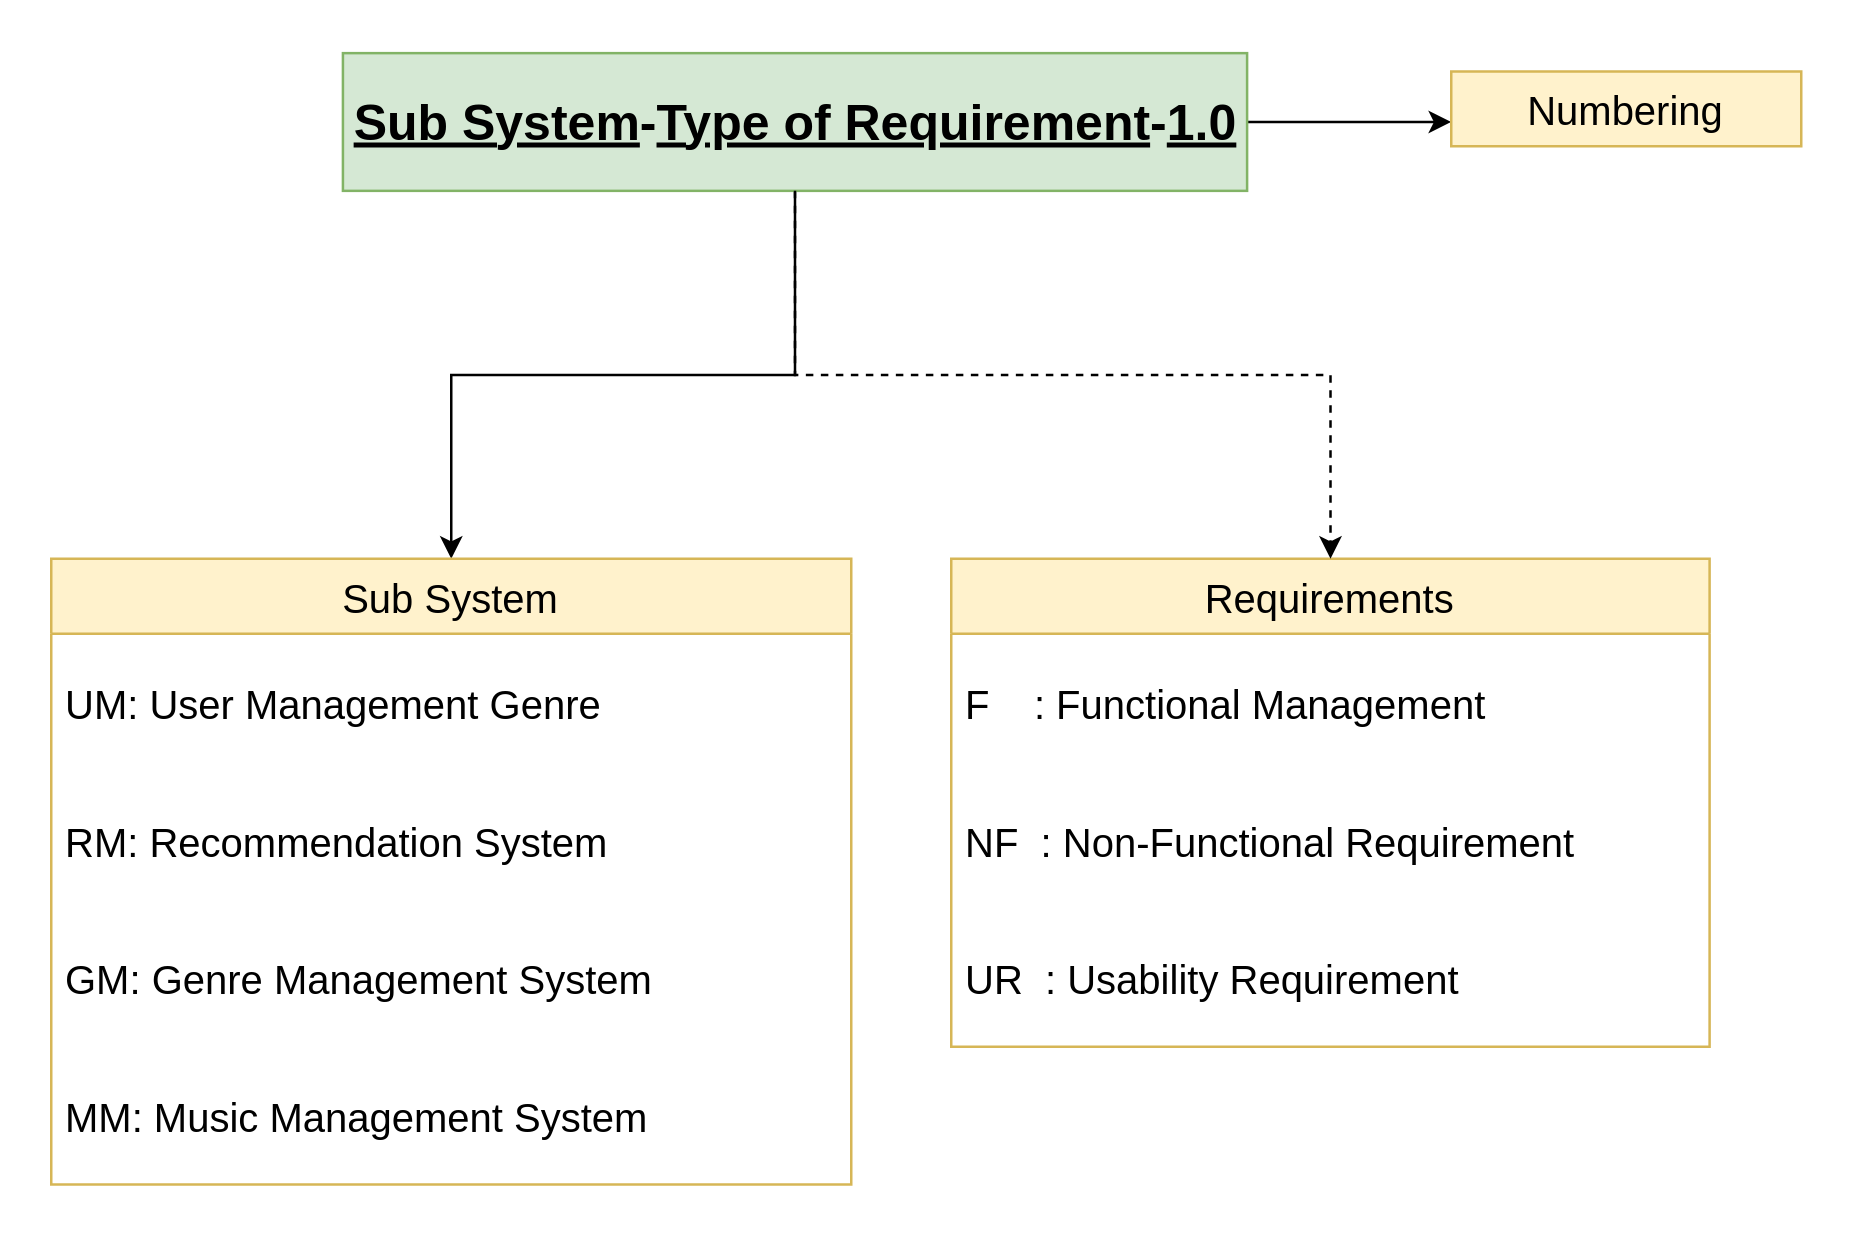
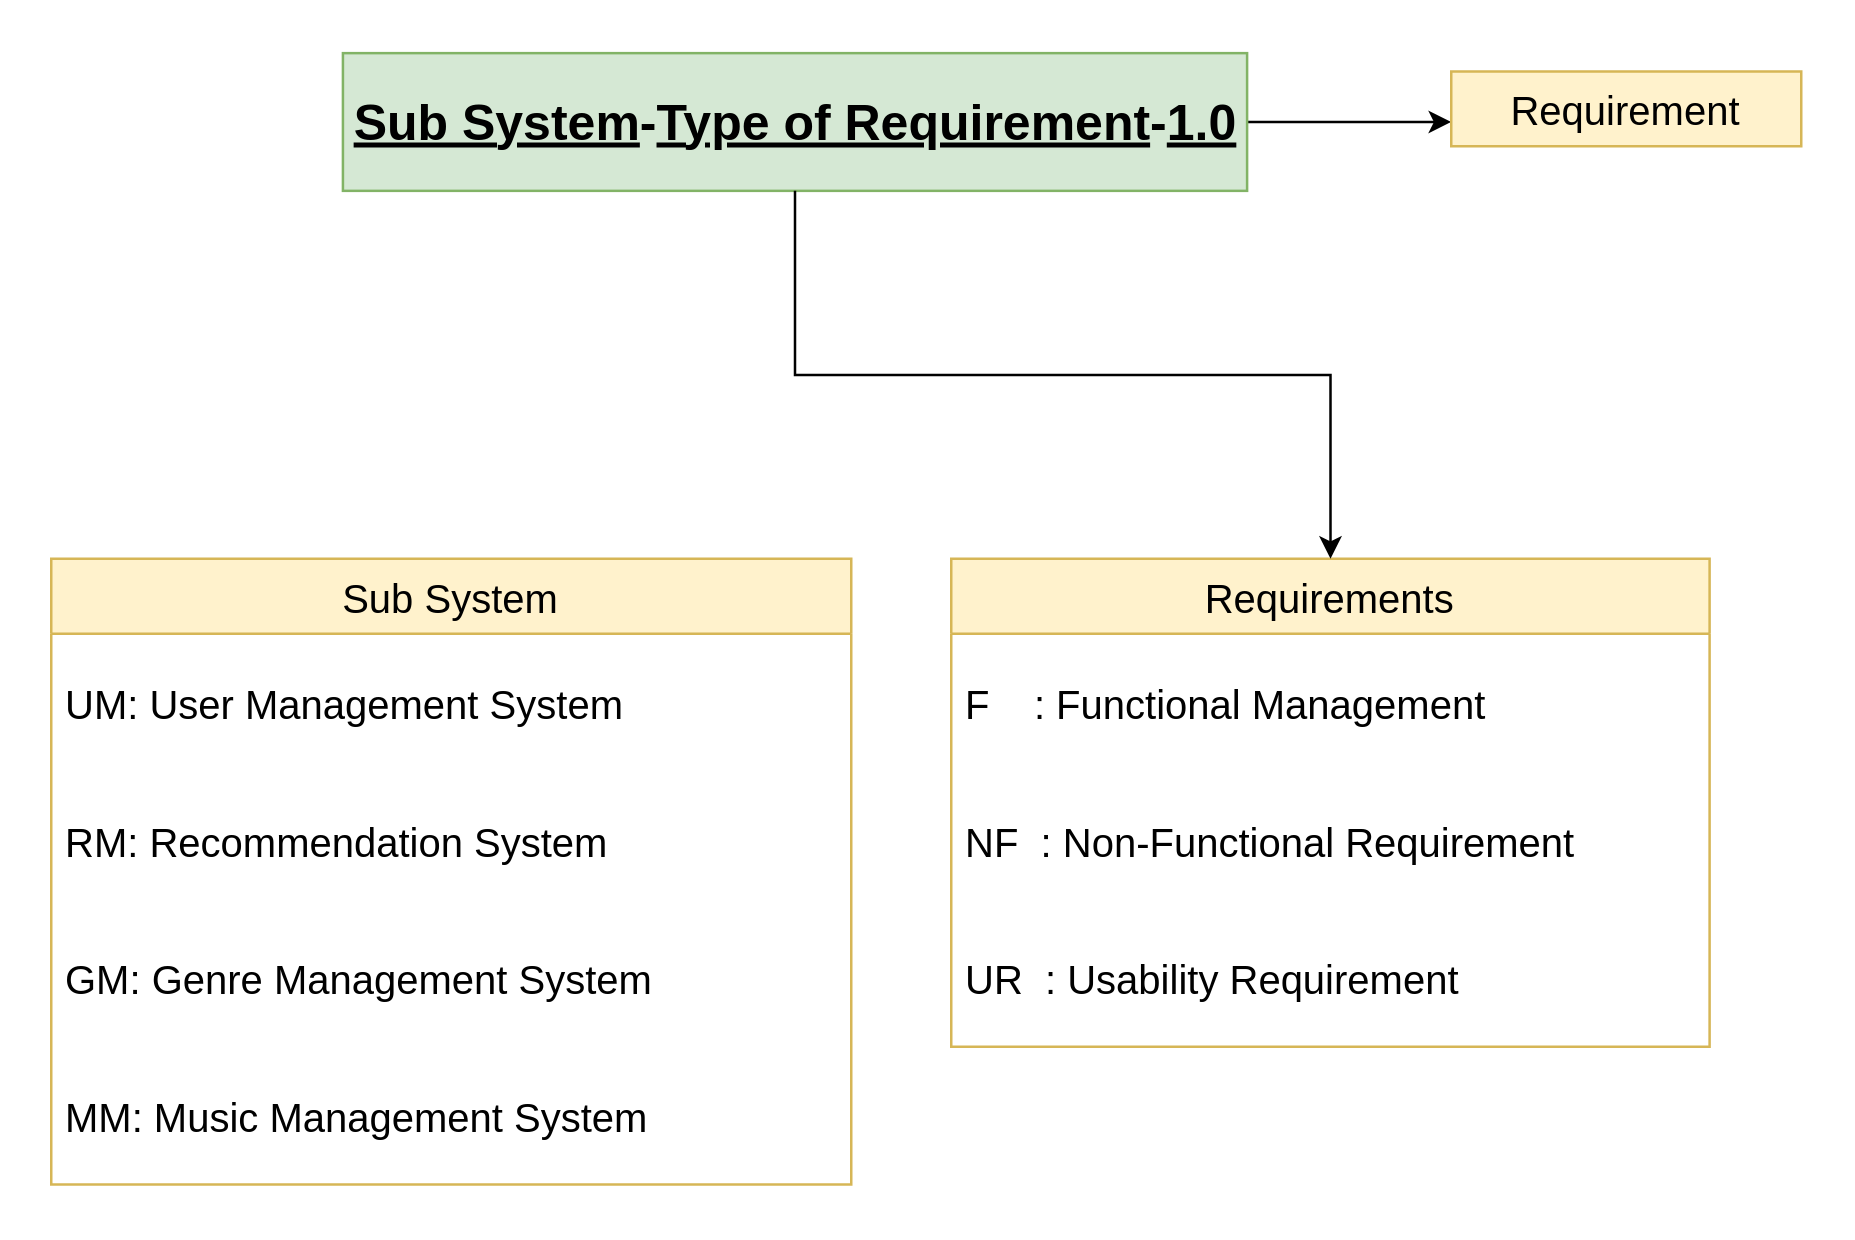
  <mxCell id="0" />
  <mxCell id="1" parent="0" />
  <mxCell id="2" style="edgeStyle=orthogonalEdgeStyle;rounded=0;orthogonalLoop=1;jettySize=auto;html=1;exitX=1;exitY=0.5;exitDx=0;exitDy=0;fontSize=16;shadow=0;" parent="1" source="4" edge="1"><mxGeometry relative="1" as="geometry"><mxPoint x="580" y="48.299" as="targetPoint" /></mxGeometry></mxCell>
- <mxCell id="3" style="edgeStyle=orthogonalEdgeStyle;rounded=0;orthogonalLoop=1;jettySize=auto;html=1;entryX=0.5;entryY=0;entryDx=0;entryDy=0;fontSize=24;" edge="1" parent="1" source="4" target="5"><mxGeometry relative="1" as="geometry" /></mxCell>
  <mxCell id="4" value="&lt;b style=&quot;font-size: 20px&quot;&gt;&lt;font style=&quot;font-size: 20px&quot;&gt;&lt;u&gt;Sub System&lt;/u&gt;-&lt;u&gt;Type of Requirement&lt;/u&gt;-&lt;u&gt;1.0&lt;/u&gt;&lt;/font&gt;&lt;/b&gt;" style="text;html=1;strokeColor=#82b366;fillColor=#d5e8d4;align=center;verticalAlign=middle;whiteSpace=wrap;rounded=0;shadow=0;" parent="1" vertex="1"><mxGeometry x="136.667" y="20.761" width="361.667" height="55.075" as="geometry" /></mxCell>
  <mxCell id="5" value="Sub System" style="swimlane;fontStyle=0;childLayout=stackLayout;horizontal=1;startSize=30;horizontalStack=0;resizeParent=1;resizeParentMax=0;resizeLast=0;collapsible=1;marginBottom=0;shadow=0;fontSize=16;fillColor=#fff2cc;strokeColor=#d6b656;" parent="1" vertex="1"><mxGeometry x="20" y="223" width="320" height="250.299" as="geometry" /></mxCell>
- <mxCell id="6" value="UM: User Management Genre" style="text;strokeColor=none;fillColor=none;align=left;verticalAlign=middle;spacingLeft=4;spacingRight=4;overflow=hidden;points=[[0,0.5],[1,0.5]];portConstraint=eastwest;rotatable=0;shadow=0;fontSize=16;" parent="5" vertex="1"><mxGeometry y="30" width="320" height="55.075" as="geometry" /></mxCell>
+ <mxCell id="6" value="UM: User Management System" style="text;strokeColor=none;fillColor=none;align=left;verticalAlign=middle;spacingLeft=4;spacingRight=4;overflow=hidden;points=[[0,0.5],[1,0.5]];portConstraint=eastwest;rotatable=0;shadow=0;fontSize=16;" parent="5" vertex="1"><mxGeometry y="30" width="320" height="55.075" as="geometry" /></mxCell>
  <mxCell id="7" value="RM: Recommendation System" style="text;strokeColor=none;fillColor=none;align=left;verticalAlign=middle;spacingLeft=4;spacingRight=4;overflow=hidden;points=[[0,0.5],[1,0.5]];portConstraint=eastwest;rotatable=0;shadow=0;fontSize=16;" parent="5" vertex="1"><mxGeometry y="85.075" width="320" height="55.075" as="geometry" /></mxCell>
  <mxCell id="8" value="GM: Genre Management System" style="text;strokeColor=none;fillColor=none;align=left;verticalAlign=middle;spacingLeft=4;spacingRight=4;overflow=hidden;points=[[0,0.5],[1,0.5]];portConstraint=eastwest;rotatable=0;shadow=0;fontSize=16;" vertex="1" parent="5"><mxGeometry y="140.149" width="320" height="55.075" as="geometry" /></mxCell>
  <mxCell id="9" value="MM: Music Management System" style="text;strokeColor=none;fillColor=none;align=left;verticalAlign=middle;spacingLeft=4;spacingRight=4;overflow=hidden;points=[[0,0.5],[1,0.5]];portConstraint=eastwest;rotatable=0;shadow=0;fontSize=16;" parent="5" vertex="1"><mxGeometry y="195.224" width="320" height="55.075" as="geometry" /></mxCell>
  <mxCell id="10" value="Requirements" style="swimlane;fontStyle=0;childLayout=stackLayout;horizontal=1;startSize=30;horizontalStack=0;resizeParent=1;resizeParentMax=0;resizeLast=0;collapsible=1;marginBottom=0;shadow=0;fontSize=16;fillColor=#fff2cc;strokeColor=#d6b656;" parent="1" vertex="1"><mxGeometry x="380.003" y="223.001" width="303.333" height="195.224" as="geometry"><mxRectangle x="400" y="440" width="50" height="40" as="alternateBounds" /></mxGeometry></mxCell>
  <mxCell id="11" value="F    : Functional Management" style="text;strokeColor=none;fillColor=none;align=left;verticalAlign=middle;spacingLeft=4;spacingRight=4;overflow=hidden;points=[[0,0.5],[1,0.5]];portConstraint=eastwest;rotatable=0;shadow=0;fontSize=16;" parent="10" vertex="1"><mxGeometry y="30" width="303.333" height="55.075" as="geometry" /></mxCell>
  <mxCell id="12" value="NF  : Non-Functional Requirement      " style="text;strokeColor=none;fillColor=none;align=left;verticalAlign=middle;spacingLeft=4;spacingRight=4;overflow=hidden;points=[[0,0.5],[1,0.5]];portConstraint=eastwest;rotatable=0;shadow=0;fontSize=16;" parent="10" vertex="1"><mxGeometry y="85.075" width="303.333" height="55.075" as="geometry" /></mxCell>
  <mxCell id="13" value="UR  : Usability Requirement  " style="text;strokeColor=none;fillColor=none;align=left;verticalAlign=middle;spacingLeft=4;spacingRight=4;overflow=hidden;points=[[0,0.5],[1,0.5]];portConstraint=eastwest;rotatable=0;shadow=0;fontSize=16;" parent="10" vertex="1"><mxGeometry y="140.149" width="303.333" height="55.075" as="geometry" /></mxCell>
- <mxCell id="14" style="edgeStyle=orthogonalEdgeStyle;rounded=0;orthogonalLoop=1;jettySize=auto;html=1;exitX=0.5;exitY=1;exitDx=0;exitDy=0;fontSize=16;shadow=0;dashed=1;" parent="1" source="4" target="10" edge="1"><mxGeometry relative="1" as="geometry" /></mxCell>
- <mxCell id="15" value="Numbering" style="text;strokeColor=#d6b656;fillColor=#fff2cc;align=center;verticalAlign=top;spacingLeft=4;spacingRight=4;overflow=hidden;rotatable=0;points=[[0,0.5],[1,0.5]];portConstraint=eastwest;fontSize=16;shadow=0;" parent="1" vertex="1"><mxGeometry x="580" y="28.1" width="140" height="29.9" as="geometry" /></mxCell>
+ <mxCell id="14" style="edgeStyle=orthogonalEdgeStyle;rounded=0;orthogonalLoop=1;jettySize=auto;html=1;exitX=0.5;exitY=1;exitDx=0;exitDy=0;fontSize=16;shadow=0;" parent="1" source="4" target="10" edge="1"><mxGeometry relative="1" as="geometry" /></mxCell>
+ <mxCell id="15" value="Requirement" style="text;strokeColor=#d6b656;fillColor=#fff2cc;align=center;verticalAlign=top;spacingLeft=4;spacingRight=4;overflow=hidden;rotatable=0;points=[[0,0.5],[1,0.5]];portConstraint=eastwest;fontSize=16;shadow=0;" parent="1" vertex="1"><mxGeometry x="580" y="28.1" width="140" height="29.9" as="geometry" /></mxCell>
